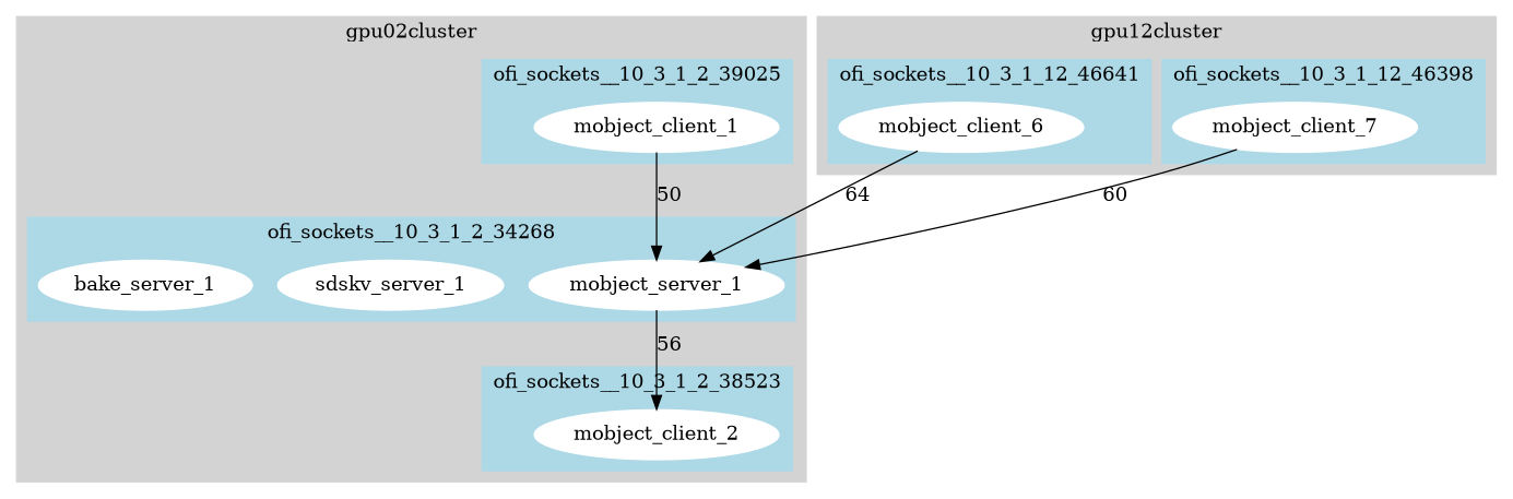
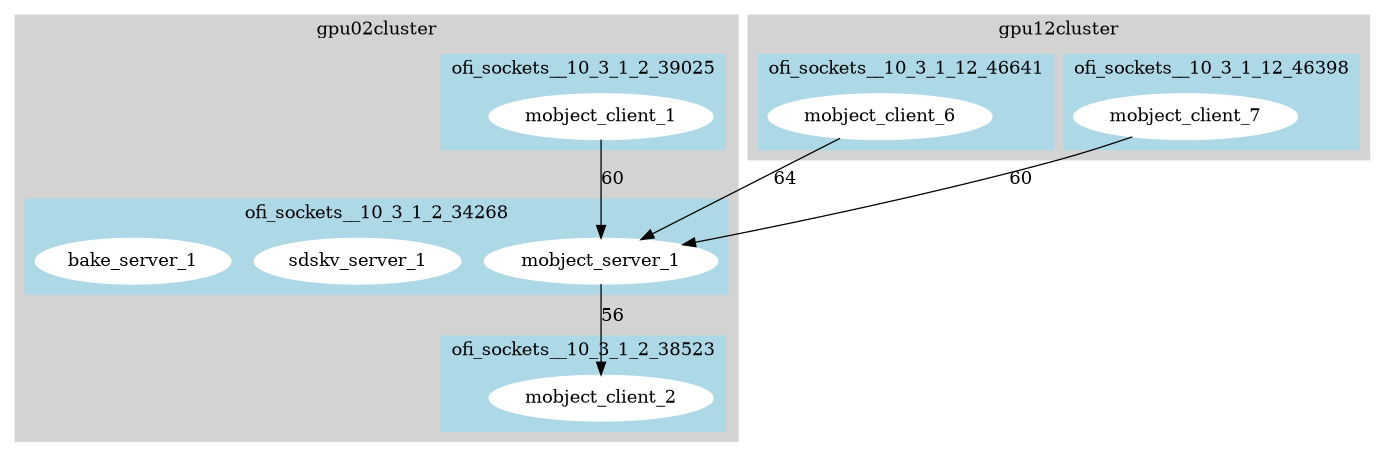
  digraph {
    node [color=white style=filled]
    mobject_server_1
    sdskv_server_1
    bake_server_1
    mobject_client_1
    mobject_client_2
    mobject_client_6
    mobject_client_7
    subgraph cluster_1 {
      color=lightgrey
      label=gpu02cluster
      style=filled
      subgraph cluster_2 {
        color=lightblue
        label=ofi_sockets__10_3_1_2_34268
        style=filled
        mobject_server_1
        sdskv_server_1
        bake_server_1
      }
      subgraph cluster_3 {
        color=lightblue
        label=ofi_sockets__10_3_1_2_39025
        style=filled
        mobject_client_1
      }
      subgraph cluster_4 {
        color=lightblue
        label=ofi_sockets__10_3_1_2_38523
        style=filled
        mobject_client_2
      }
    }
    subgraph cluster_5 {
      color=lightgrey
      label=gpu12cluster
      style=filled
      subgraph cluster_6 {
        color=lightblue
        label=ofi_sockets__10_3_1_12_46641
        style=filled
        mobject_client_6
      }
      subgraph cluster_7 {
        color=lightblue
        label=ofi_sockets__10_3_1_12_46398
        style=filled
        mobject_client_7
      }
    }
    mobject_server_1 -> mobject_client_2 [label=56 weight=56]
-   mobject_client_1 -> mobject_server_1 [label=50 weight=60]
+   mobject_client_1 -> mobject_server_1 [label=60 weight=60]
    mobject_client_6 -> mobject_server_1 [label=64 weight=64]
    mobject_client_7 -> mobject_server_1 [label=60 weight=50]
  }
